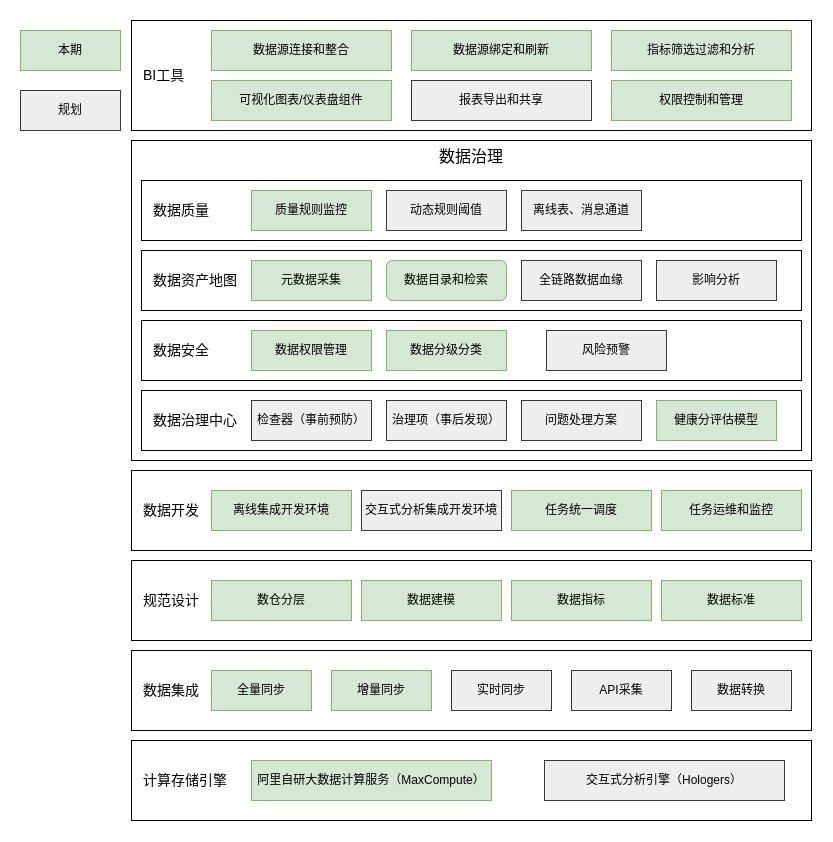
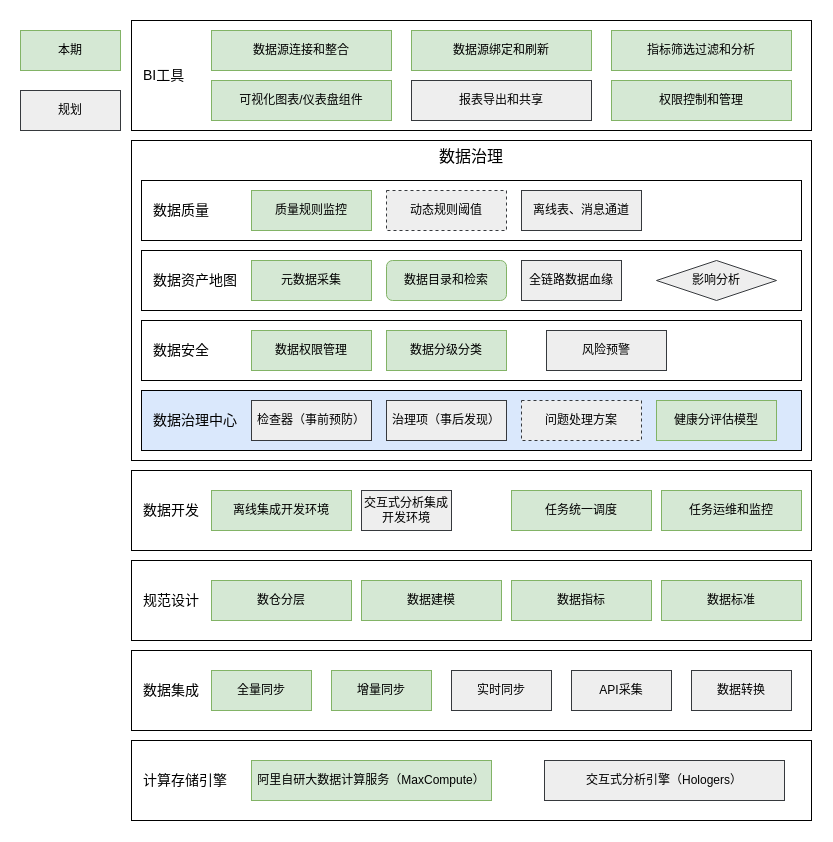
  <mxCell id="0" />
  <mxCell id="1" parent="0" />
  <mxCell id="2" value="数据开发" style="rounded=0;whiteSpace=wrap;html=1;fontSize=14;verticalAlign=middle;labelPosition=center;verticalLabelPosition=middle;align=left;horizontal=1;spacingTop=0;spacingLeft=10;" parent="1" vertex="1"><mxGeometry x="131" y="470" width="680" height="80" as="geometry" /></mxCell>
  <mxCell id="3" value="规范设计" style="rounded=0;whiteSpace=wrap;html=1;fontSize=14;verticalAlign=middle;labelPosition=center;verticalLabelPosition=middle;align=left;horizontal=1;spacingTop=0;spacingLeft=10;" parent="1" vertex="1"><mxGeometry x="131" y="560" width="680" height="80" as="geometry" /></mxCell>
  <mxCell id="4" value="数据集成" style="rounded=0;whiteSpace=wrap;html=1;fontSize=14;verticalAlign=middle;labelPosition=center;verticalLabelPosition=middle;align=left;horizontal=1;spacingTop=0;spacingLeft=10;" parent="1" vertex="1"><mxGeometry x="131" y="650" width="680" height="80" as="geometry" /></mxCell>
  <mxCell id="5" value="计算存储引擎" style="rounded=0;whiteSpace=wrap;html=1;fontSize=14;verticalAlign=middle;labelPosition=center;verticalLabelPosition=middle;align=left;horizontal=1;spacingTop=0;spacingLeft=10;" parent="1" vertex="1"><mxGeometry x="131" y="740" width="680" height="80" as="geometry" /></mxCell>
  <mxCell id="6" value="阿里自研大数据计算服务（MaxCompute）" style="rounded=0;whiteSpace=wrap;html=1;fillColor=#d5e8d4;strokeColor=#82b366;" parent="1" vertex="1"><mxGeometry x="251" y="760" width="240" height="40" as="geometry" /></mxCell>
  <mxCell id="7" value="交互式分析引擎（Hologers）" style="rounded=0;whiteSpace=wrap;html=1;container=0;fontSize=12;fillColor=#eeeeee;strokeColor=#36393d;" parent="1" vertex="1"><mxGeometry x="544" y="760" width="240" height="40" as="geometry" /></mxCell>
  <mxCell id="8" value="全量同步" style="rounded=0;whiteSpace=wrap;html=1;fillColor=#d5e8d4;strokeColor=#82b366;" parent="1" vertex="1"><mxGeometry x="211" y="670" width="100" height="40" as="geometry" /></mxCell>
  <mxCell id="9" value="增量同步" style="rounded=0;whiteSpace=wrap;html=1;fillColor=#d5e8d4;strokeColor=#82b366;" parent="1" vertex="1"><mxGeometry x="331" y="670" width="100" height="40" as="geometry" /></mxCell>
  <mxCell id="10" value="实时同步" style="rounded=0;whiteSpace=wrap;html=1;fillColor=#eeeeee;strokeColor=#36393d;" parent="1" vertex="1"><mxGeometry x="451" y="670" width="100" height="40" as="geometry" /></mxCell>
  <mxCell id="11" value="API采集" style="rounded=0;whiteSpace=wrap;html=1;fillColor=#eeeeee;strokeColor=#36393d;" parent="1" vertex="1"><mxGeometry x="571" y="670" width="100" height="40" as="geometry" /></mxCell>
  <mxCell id="12" value="数据转换" style="rounded=0;whiteSpace=wrap;html=1;fillColor=#eeeeee;strokeColor=#36393d;" parent="1" vertex="1"><mxGeometry x="691" y="670" width="100" height="40" as="geometry" /></mxCell>
  <mxCell id="13" value="数仓分层" style="rounded=0;whiteSpace=wrap;html=1;fillColor=#d5e8d4;strokeColor=#82b366;" parent="1" vertex="1"><mxGeometry x="211" y="580" width="140" height="40" as="geometry" /></mxCell>
  <mxCell id="14" value="数据标准" style="rounded=0;whiteSpace=wrap;html=1;fillColor=#d5e8d4;strokeColor=#82b366;" parent="1" vertex="1"><mxGeometry x="661" y="580" width="140" height="40" as="geometry" /></mxCell>
  <mxCell id="15" value="数据指标" style="rounded=0;whiteSpace=wrap;html=1;fillColor=#d5e8d4;strokeColor=#82b366;" parent="1" vertex="1"><mxGeometry x="511" y="580" width="140" height="40" as="geometry" /></mxCell>
  <mxCell id="16" value="数据建模" style="rounded=0;whiteSpace=wrap;html=1;fillColor=#d5e8d4;strokeColor=#82b366;" parent="1" vertex="1"><mxGeometry x="361" y="580" width="140" height="40" as="geometry" /></mxCell>
  <mxCell id="17" value="离线集成开发环境" style="rounded=0;whiteSpace=wrap;html=1;fillColor=#d5e8d4;strokeColor=#82b366;" parent="1" vertex="1"><mxGeometry x="211" y="490" width="140" height="40" as="geometry" /></mxCell>
  <mxCell id="18" value="任务运维和监控" style="rounded=0;whiteSpace=wrap;html=1;fillColor=#d5e8d4;strokeColor=#82b366;" parent="1" vertex="1"><mxGeometry x="661" y="490" width="140" height="40" as="geometry" /></mxCell>
  <mxCell id="19" value="任务统一调度" style="rounded=0;whiteSpace=wrap;html=1;fillColor=#d5e8d4;strokeColor=#82b366;" parent="1" vertex="1"><mxGeometry x="511" y="490" width="140" height="40" as="geometry" /></mxCell>
  <mxCell id="20" value="数据治理" style="rounded=0;whiteSpace=wrap;html=1;fontSize=16;verticalAlign=top;labelPosition=center;verticalLabelPosition=middle;align=center;horizontal=1;spacingTop=0;spacingLeft=0;" parent="1" vertex="1"><mxGeometry x="131" y="140" width="680" height="320" as="geometry" /></mxCell>
- <mxCell id="21" value="交互式分析集成开发环境" style="rounded=0;whiteSpace=wrap;html=1;fillColor=#eeeeee;strokeColor=#36393d;" parent="1" vertex="1"><mxGeometry x="361" y="490" width="140" height="40" as="geometry" /></mxCell>
+ <mxCell id="21" value="交互式分析集成开发环境" style="rounded=0;whiteSpace=wrap;html=1;fillColor=#eeeeee;strokeColor=#36393d;" parent="1" vertex="1"><mxGeometry x="361" y="490" width="90" height="40" as="geometry" /></mxCell>
  <mxCell id="22" value="&lt;font style=&quot;font-size: 14px;&quot;&gt;数据质量&lt;/font&gt;" style="rounded=0;whiteSpace=wrap;html=1;align=left;spacingLeft=10;" parent="1" vertex="1"><mxGeometry x="141" y="180" width="660" height="60" as="geometry" /></mxCell>
- <mxCell id="23" value="动态规则阈值" style="rounded=0;whiteSpace=wrap;html=1;fillColor=#eeeeee;strokeColor=#36393d;" parent="1" vertex="1"><mxGeometry x="386" y="190" width="120" height="40" as="geometry" /></mxCell>
+ <mxCell id="23" value="动态规则阈值" style="rounded=0;whiteSpace=wrap;html=1;fillColor=#eeeeee;strokeColor=#36393d;dashed=1;" parent="1" vertex="1"><mxGeometry x="386" y="190" width="120" height="40" as="geometry" /></mxCell>
  <mxCell id="24" value="质量规则监控" style="rounded=0;whiteSpace=wrap;html=1;fillColor=#d5e8d4;strokeColor=#82b366;" parent="1" vertex="1"><mxGeometry x="251" y="190" width="120" height="40" as="geometry" /></mxCell>
  <mxCell id="25" value="数据安全" style="rounded=0;whiteSpace=wrap;html=1;align=left;spacingLeft=10;fontSize=14;" parent="1" vertex="1"><mxGeometry x="141" y="320" width="660" height="60" as="geometry" /></mxCell>
  <mxCell id="26" value="数据资产地图" style="rounded=0;whiteSpace=wrap;html=1;align=left;spacingLeft=10;fontSize=14;" parent="1" vertex="1"><mxGeometry x="141" y="250" width="660" height="60" as="geometry" /></mxCell>
- <mxCell id="27" value="数据治理中心" style="rounded=0;whiteSpace=wrap;html=1;align=left;spacingLeft=10;fontSize=14;" parent="1" vertex="1"><mxGeometry x="141" y="390" width="660" height="60" as="geometry" /></mxCell>
+ <mxCell id="27" value="数据治理中心" style="rounded=0;whiteSpace=wrap;html=1;align=left;spacingLeft=10;fontSize=14;fillColor=#dae8fc;" parent="1" vertex="1"><mxGeometry x="141" y="390" width="660" height="60" as="geometry" /></mxCell>
  <mxCell id="28" value="离线表、消息通道" style="rounded=0;whiteSpace=wrap;html=1;fillColor=#eeeeee;strokeColor=#36393d;" parent="1" vertex="1"><mxGeometry x="521" y="190" width="120" height="40" as="geometry" /></mxCell>
  <mxCell id="29" value="元数据采集" style="rounded=0;whiteSpace=wrap;html=1;fillColor=#d5e8d4;strokeColor=#82b366;" parent="1" vertex="1"><mxGeometry x="251" y="260" width="120" height="40" as="geometry" /></mxCell>
- <mxCell id="30" value="全链路数据血缘" style="rounded=0;whiteSpace=wrap;html=1;fillColor=#eeeeee;strokeColor=#36393d;" parent="1" vertex="1"><mxGeometry x="521" y="260" width="120" height="40" as="geometry" /></mxCell>
+ <mxCell id="30" value="全链路数据血缘" style="rounded=0;whiteSpace=wrap;html=1;fillColor=#eeeeee;strokeColor=#36393d;" parent="1" vertex="1"><mxGeometry x="521" y="260" width="100" height="40" as="geometry" /></mxCell>
  <mxCell id="31" value="数据目录和检索" style="whiteSpace=wrap;html=1;fillColor=#d5e8d4;strokeColor=#82b366;rounded=1;" parent="1" vertex="1"><mxGeometry x="386" y="260" width="120" height="40" as="geometry" /></mxCell>
- <mxCell id="32" value="影响分析" style="rounded=0;whiteSpace=wrap;html=1;fillColor=#eeeeee;strokeColor=#36393d;" parent="1" vertex="1"><mxGeometry x="656" y="260" width="120" height="40" as="geometry" /></mxCell>
+ <mxCell id="32" value="影响分析" style="rhombus;whiteSpace=wrap;html=1;fillColor=#eeeeee;strokeColor=#36393d;" parent="1" vertex="1"><mxGeometry x="656" y="260" width="120" height="40" as="geometry" /></mxCell>
  <mxCell id="33" value="数据分级分类" style="rounded=0;whiteSpace=wrap;html=1;fillColor=#d5e8d4;strokeColor=#82b366;" parent="1" vertex="1"><mxGeometry x="386" y="330" width="120" height="40" as="geometry" /></mxCell>
  <mxCell id="34" value="数据权限管理" style="rounded=0;whiteSpace=wrap;html=1;fillColor=#d5e8d4;strokeColor=#82b366;" parent="1" vertex="1"><mxGeometry x="251" y="330" width="120" height="40" as="geometry" /></mxCell>
  <mxCell id="35" value="风险预警" style="rounded=0;whiteSpace=wrap;html=1;fillColor=#eeeeee;strokeColor=#36393d;" parent="1" vertex="1"><mxGeometry x="546" y="330" width="120" height="40" as="geometry" /></mxCell>
  <mxCell id="36" value="检查器（事前预防）" style="rounded=0;whiteSpace=wrap;html=1;fillColor=#eeeeee;strokeColor=#36393d;" parent="1" vertex="1"><mxGeometry x="251" y="400" width="120" height="40" as="geometry" /></mxCell>
  <mxCell id="37" value="治理项（事后发现）" style="rounded=0;whiteSpace=wrap;html=1;fillColor=#eeeeee;strokeColor=#36393d;" parent="1" vertex="1"><mxGeometry x="386" y="400" width="120" height="40" as="geometry" /></mxCell>
- <mxCell id="38" value="问题处理方案" style="rounded=0;whiteSpace=wrap;html=1;fillColor=#eeeeee;strokeColor=#36393d;" parent="1" vertex="1"><mxGeometry x="521" y="400" width="120" height="40" as="geometry" /></mxCell>
+ <mxCell id="38" value="问题处理方案" style="rounded=0;whiteSpace=wrap;html=1;fillColor=#eeeeee;strokeColor=#36393d;dashed=1;" parent="1" vertex="1"><mxGeometry x="521" y="400" width="120" height="40" as="geometry" /></mxCell>
  <mxCell id="39" value="健康分评估模型" style="rounded=0;whiteSpace=wrap;html=1;fillColor=#d5e8d4;strokeColor=#82b366;" parent="1" vertex="1"><mxGeometry x="656" y="400" width="120" height="40" as="geometry" /></mxCell>
  <mxCell id="40" value="BI工具" style="rounded=0;whiteSpace=wrap;html=1;fontSize=14;verticalAlign=middle;labelPosition=center;verticalLabelPosition=middle;align=left;horizontal=1;spacingTop=0;spacingLeft=10;" parent="1" vertex="1"><mxGeometry x="131" y="20" width="680" height="110" as="geometry" /></mxCell>
  <mxCell id="41" value="数据源连接和整合" style="rounded=0;whiteSpace=wrap;html=1;fillColor=#d5e8d4;strokeColor=#82b366;" parent="1" vertex="1"><mxGeometry x="211" y="30" width="180" height="40" as="geometry" /></mxCell>
  <mxCell id="42" value="数据源绑定和刷新" style="rounded=0;whiteSpace=wrap;html=1;fillColor=#d5e8d4;strokeColor=#82b366;" parent="1" vertex="1"><mxGeometry x="411" y="30" width="180" height="40" as="geometry" /></mxCell>
  <mxCell id="43" value="指标筛选过滤和分析" style="rounded=0;whiteSpace=wrap;html=1;fillColor=#d5e8d4;strokeColor=#82b366;" parent="1" vertex="1"><mxGeometry x="611" y="30" width="180" height="40" as="geometry" /></mxCell>
  <mxCell id="44" value="可视化图表/仪表盘组件" style="rounded=0;whiteSpace=wrap;html=1;fillColor=#d5e8d4;strokeColor=#82b366;" parent="1" vertex="1"><mxGeometry x="211" y="80" width="180" height="40" as="geometry" /></mxCell>
  <mxCell id="45" value="报表导出和共享" style="rounded=0;whiteSpace=wrap;html=1;fillColor=#eeeeee;strokeColor=#36393d;" parent="1" vertex="1"><mxGeometry x="411" y="80" width="180" height="40" as="geometry" /></mxCell>
  <mxCell id="46" value="权限控制和管理" style="rounded=0;whiteSpace=wrap;html=1;fillColor=#d5e8d4;strokeColor=#82b366;" parent="1" vertex="1"><mxGeometry x="611" y="80" width="180" height="40" as="geometry" /></mxCell>
  <mxCell id="47" value="本期" style="rounded=0;whiteSpace=wrap;html=1;fillColor=#d5e8d4;strokeColor=#82b366;" parent="1" vertex="1"><mxGeometry x="20" y="30" width="100" height="40" as="geometry" /></mxCell>
  <mxCell id="48" value="规划" style="rounded=0;whiteSpace=wrap;html=1;fillColor=#eeeeee;strokeColor=#36393d;" parent="1" vertex="1"><mxGeometry x="20" y="90" width="100" height="40" as="geometry" /></mxCell>
